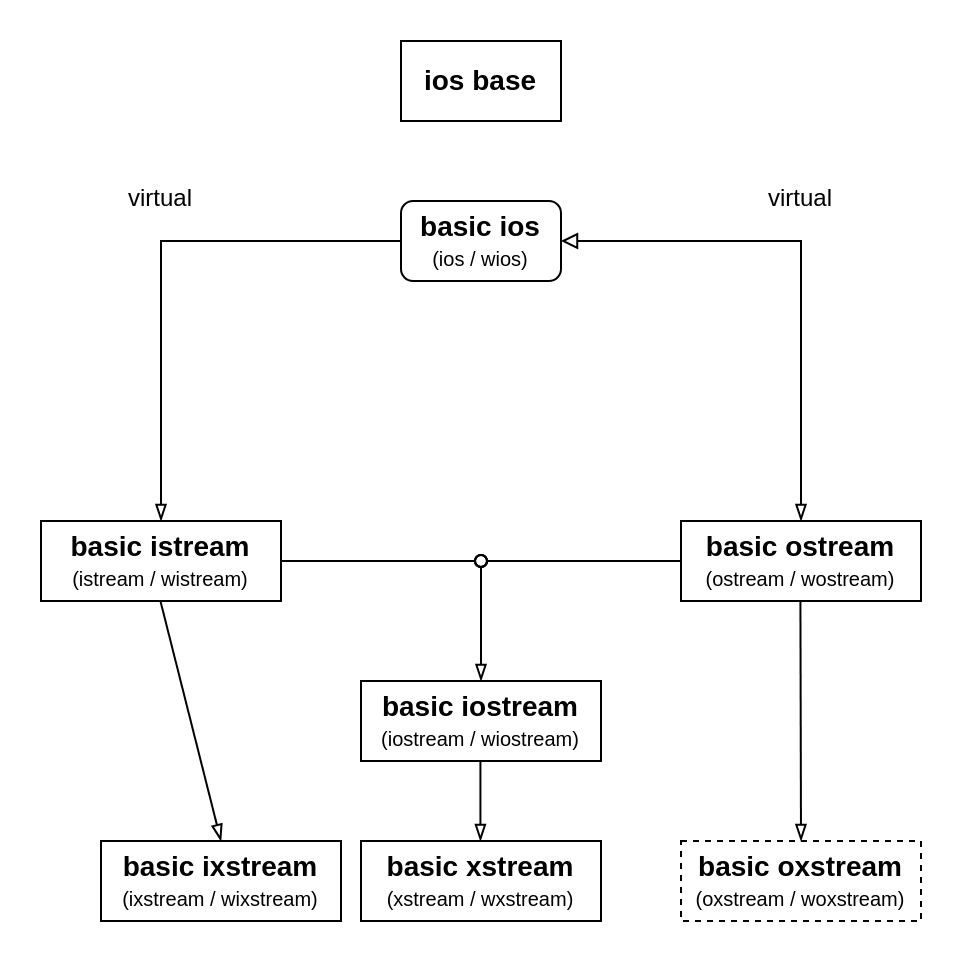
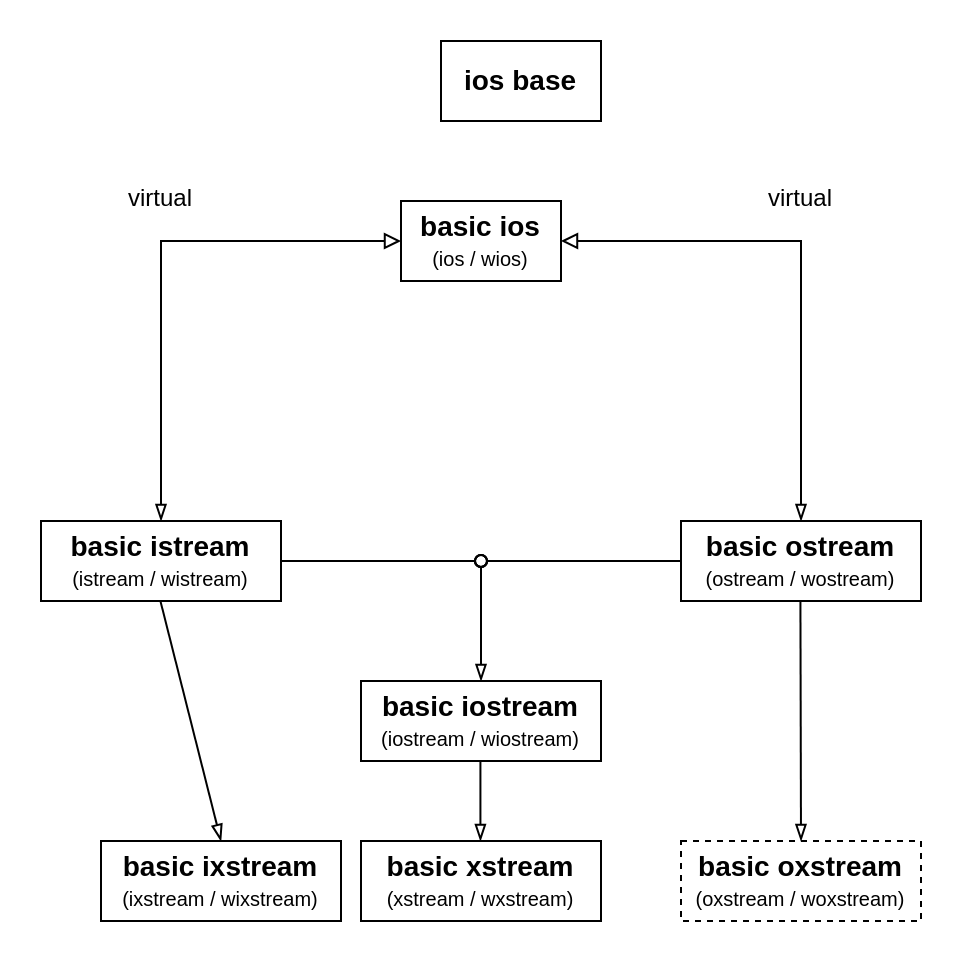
  <mxCell id="0" />
  <mxCell id="1" parent="0" />
- <mxCell id="2" value="&lt;b&gt;&lt;font style=&quot;font-size: 14px;&quot;&gt;ios base&lt;/font&gt;&lt;/b&gt;" style="rounded=0;whiteSpace=wrap;html=1;fontFamily=Helvetica;" parent="1" vertex="1"><mxGeometry x="200" y="20" width="80" height="40" as="geometry" /></mxCell>
- <mxCell id="3" value="&lt;b&gt;&lt;font style=&quot;font-size: 14px;&quot;&gt;basic ios&lt;/font&gt;&lt;/b&gt;&lt;div&gt;&lt;span style=&quot;font-size: 10px;&quot;&gt;&lt;font style=&quot;&quot;&gt;(ios / wios)&lt;/font&gt;&lt;/span&gt;&lt;/div&gt;" style="whiteSpace=wrap;html=1;fontFamily=Helvetica;rounded=1;" parent="1" vertex="1"><mxGeometry x="200" y="100" width="80" height="40" as="geometry" /></mxCell>
+ <mxCell id="2" value="&lt;b&gt;&lt;font style=&quot;font-size: 14px;&quot;&gt;ios base&lt;/font&gt;&lt;/b&gt;" style="rounded=0;whiteSpace=wrap;html=1;fontFamily=Helvetica;" parent="1" vertex="1"><mxGeometry x="220" y="20" width="80" height="40" as="geometry" /></mxCell>
+ <mxCell id="3" value="&lt;b&gt;&lt;font style=&quot;font-size: 14px;&quot;&gt;basic ios&lt;/font&gt;&lt;/b&gt;&lt;div&gt;&lt;span style=&quot;font-size: 10px;&quot;&gt;&lt;font style=&quot;&quot;&gt;(ios / wios)&lt;/font&gt;&lt;/span&gt;&lt;/div&gt;" style="rounded=0;whiteSpace=wrap;html=1;fontFamily=Helvetica;" parent="1" vertex="1"><mxGeometry x="200" y="100" width="80" height="40" as="geometry" /></mxCell>
  <mxCell id="4" value="&lt;b&gt;&lt;font style=&quot;font-size: 14px;&quot;&gt;basic istream&lt;/font&gt;&lt;/b&gt;&lt;div&gt;&lt;span style=&quot;font-size: 10px; background-color: initial;&quot;&gt;(istream / wistream)&lt;/span&gt;&lt;/div&gt;" style="rounded=0;whiteSpace=wrap;html=1;fontFamily=Helvetica;" parent="1" vertex="1"><mxGeometry x="20" y="260" width="120" height="40" as="geometry" /></mxCell>
  <mxCell id="5" value="&lt;b&gt;&lt;font style=&quot;font-size: 14px;&quot;&gt;basic ostream&lt;/font&gt;&lt;/b&gt;&lt;div&gt;&lt;span style=&quot;background-color: initial; font-size: 10px;&quot;&gt;&lt;font&gt;(ostream / wo&lt;/font&gt;&lt;/span&gt;&lt;span style=&quot;background-color: initial; font-size: 10px;&quot;&gt;stream)&lt;/span&gt;&lt;/div&gt;" style="rounded=0;whiteSpace=wrap;html=1;fontFamily=Helvetica;" parent="1" vertex="1"><mxGeometry x="340" y="260" width="120" height="40" as="geometry" /></mxCell>
  <mxCell id="6" value="&lt;b&gt;&lt;font style=&quot;font-size: 14px;&quot;&gt;basic iostream&lt;/font&gt;&lt;/b&gt;&lt;div&gt;&lt;span style=&quot;background-color: initial; font-size: 10px;&quot;&gt;&lt;font&gt;(iostream / wio&lt;/font&gt;&lt;/span&gt;&lt;span style=&quot;background-color: initial; font-size: 10px;&quot;&gt;stream)&lt;/span&gt;&lt;/div&gt;" style="rounded=0;whiteSpace=wrap;html=1;fontFamily=Helvetica;" parent="1" vertex="1"><mxGeometry x="180" y="340" width="120" height="40" as="geometry" /></mxCell>
- <mxCell id="7" value="" style="endArrow=none;html=1;rounded=0;exitX=0.5;exitY=0;exitDx=0;exitDy=0;entryX=0;entryY=0.5;entryDx=0;entryDy=0;endFill=0;fontFamily=Helvetica;startFill=0;startArrow=blockThin;" parent="1" source="4" target="3" edge="1"><mxGeometry width="50" height="50" relative="1" as="geometry"><mxPoint x="70" y="130" as="sourcePoint" /><mxPoint x="120" y="80" as="targetPoint" /><Array as="points"><mxPoint x="80" y="120" /></Array></mxGeometry></mxCell>
+ <mxCell id="7" value="" style="endArrow=block;html=1;rounded=0;exitX=0.5;exitY=0;exitDx=0;exitDy=0;entryX=0;entryY=0.5;entryDx=0;entryDy=0;endFill=0;fontFamily=Helvetica;startFill=0;startArrow=blockThin;" parent="1" source="4" target="3" edge="1"><mxGeometry width="50" height="50" relative="1" as="geometry"><mxPoint x="70" y="130" as="sourcePoint" /><mxPoint x="120" y="80" as="targetPoint" /><Array as="points"><mxPoint x="80" y="120" /></Array></mxGeometry></mxCell>
  <mxCell id="8" value="" style="endArrow=block;html=1;rounded=0;entryX=1;entryY=0.5;entryDx=0;entryDy=0;endFill=0;exitX=0.5;exitY=0;exitDx=0;exitDy=0;fontFamily=Helvetica;startFill=0;startArrow=blockThin;" parent="1" source="5" target="3" edge="1"><mxGeometry width="50" height="50" relative="1" as="geometry"><mxPoint x="390" y="150" as="sourcePoint" /><mxPoint x="210" y="130" as="targetPoint" /><Array as="points"><mxPoint x="400" y="120" /></Array></mxGeometry></mxCell>
  <mxCell id="9" value="&lt;font&gt;virtual&lt;/font&gt;" style="text;html=1;align=center;verticalAlign=middle;whiteSpace=wrap;rounded=0;fontFamily=Helvetica;" parent="1" vertex="1"><mxGeometry x="40" y="79" width="80" height="40" as="geometry" /></mxCell>
  <mxCell id="10" value="&lt;b&gt;&lt;font style=&quot;font-size: 14px;&quot;&gt;basic oxstream&lt;/font&gt;&lt;/b&gt;&lt;div&gt;&lt;span style=&quot;background-color: initial; font-size: 10px;&quot;&gt;&lt;font&gt;(oxstream / wox&lt;/font&gt;&lt;/span&gt;&lt;span style=&quot;background-color: initial; font-size: 10px;&quot;&gt;stream)&lt;/span&gt;&lt;/div&gt;" style="rounded=0;whiteSpace=wrap;html=1;fontFamily=Helvetica;dashed=1;" parent="1" vertex="1"><mxGeometry x="340" y="420" width="120" height="40" as="geometry" /></mxCell>
  <mxCell id="11" value="&lt;b&gt;&lt;font style=&quot;font-size: 14px;&quot;&gt;basic ixstream&lt;/font&gt;&lt;/b&gt;&lt;div&gt;&lt;span style=&quot;font-size: 10px; background-color: initial;&quot;&gt;(ixstream / wixstream)&lt;/span&gt;&lt;/div&gt;" style="rounded=0;whiteSpace=wrap;html=1;fontFamily=Helvetica;" parent="1" vertex="1"><mxGeometry x="50" y="420" width="120" height="40" as="geometry" /></mxCell>
  <mxCell id="12" value="&lt;b&gt;&lt;font style=&quot;font-size: 14px;&quot;&gt;basic xstream&lt;/font&gt;&lt;/b&gt;&lt;div&gt;&lt;span style=&quot;background-color: initial; font-size: 10px;&quot;&gt;&lt;font&gt;(xstream / wx&lt;/font&gt;&lt;/span&gt;&lt;span style=&quot;background-color: initial; font-size: 10px;&quot;&gt;stream)&lt;/span&gt;&lt;/div&gt;" style="rounded=0;whiteSpace=wrap;html=1;fontFamily=Helvetica;" parent="1" vertex="1"><mxGeometry x="180" y="420" width="120" height="40" as="geometry" /></mxCell>
  <mxCell id="13" value="" style="endArrow=none;html=1;rounded=0;exitX=0.5;exitY=0;exitDx=0;exitDy=0;entryX=0.5;entryY=1;entryDx=0;entryDy=0;endFill=0;fontFamily=Helvetica;startFill=0;startArrow=blockThin;" parent="1" edge="1" source="11"><mxGeometry width="50" height="50" relative="1" as="geometry"><mxPoint x="79.71" y="340" as="sourcePoint" /><mxPoint x="79.71" y="300" as="targetPoint" /></mxGeometry></mxCell>
  <mxCell id="14" value="" style="endArrow=none;html=1;rounded=0;exitX=0.5;exitY=0;exitDx=0;exitDy=0;entryX=0.5;entryY=1;entryDx=0;entryDy=0;endFill=0;fontFamily=Helvetica;startFill=0;startArrow=blockThin;" parent="1" edge="1"><mxGeometry width="50" height="50" relative="1" as="geometry"><mxPoint x="239.71" y="420" as="sourcePoint" /><mxPoint x="239.71" y="380" as="targetPoint" /></mxGeometry></mxCell>
  <mxCell id="15" value="" style="endArrow=none;html=1;rounded=0;exitX=0.5;exitY=0;exitDx=0;exitDy=0;entryX=0.5;entryY=1;entryDx=0;entryDy=0;endFill=0;fontFamily=Helvetica;startFill=0;startArrow=blockThin;" parent="1" edge="1" source="10"><mxGeometry width="50" height="50" relative="1" as="geometry"><mxPoint x="399.71" y="340" as="sourcePoint" /><mxPoint x="399.71" y="300" as="targetPoint" /></mxGeometry></mxCell>
  <mxCell id="16" value="&lt;font&gt;virtual&lt;/font&gt;" style="text;html=1;align=center;verticalAlign=middle;whiteSpace=wrap;rounded=0;fontFamily=Helvetica;" parent="1" vertex="1"><mxGeometry x="360" y="79" width="80" height="40" as="geometry" /></mxCell>
  <mxCell id="17" value="" style="endArrow=oval;html=1;rounded=0;exitX=1;exitY=0.5;exitDx=0;exitDy=0;endFill=0;" edge="1" parent="1" source="4"><mxGeometry width="50" height="50" relative="1" as="geometry"><mxPoint x="210" y="320" as="sourcePoint" /><mxPoint x="240" y="280" as="targetPoint" /></mxGeometry></mxCell>
  <mxCell id="18" value="" style="endArrow=none;html=1;rounded=0;entryX=0;entryY=0.5;entryDx=0;entryDy=0;startArrow=oval;startFill=0;" edge="1" parent="1" target="5"><mxGeometry width="50" height="50" relative="1" as="geometry"><mxPoint x="240" y="280" as="sourcePoint" /><mxPoint x="300" y="270" as="targetPoint" /></mxGeometry></mxCell>
  <mxCell id="19" value="" style="endArrow=oval;html=1;rounded=0;endFill=0;exitX=0.5;exitY=0;exitDx=0;exitDy=0;startArrow=blockThin;startFill=0;" edge="1" parent="1" source="6"><mxGeometry width="50" height="50" relative="1" as="geometry"><mxPoint x="150" y="340" as="sourcePoint" /><mxPoint x="240" y="280" as="targetPoint" /></mxGeometry></mxCell>
